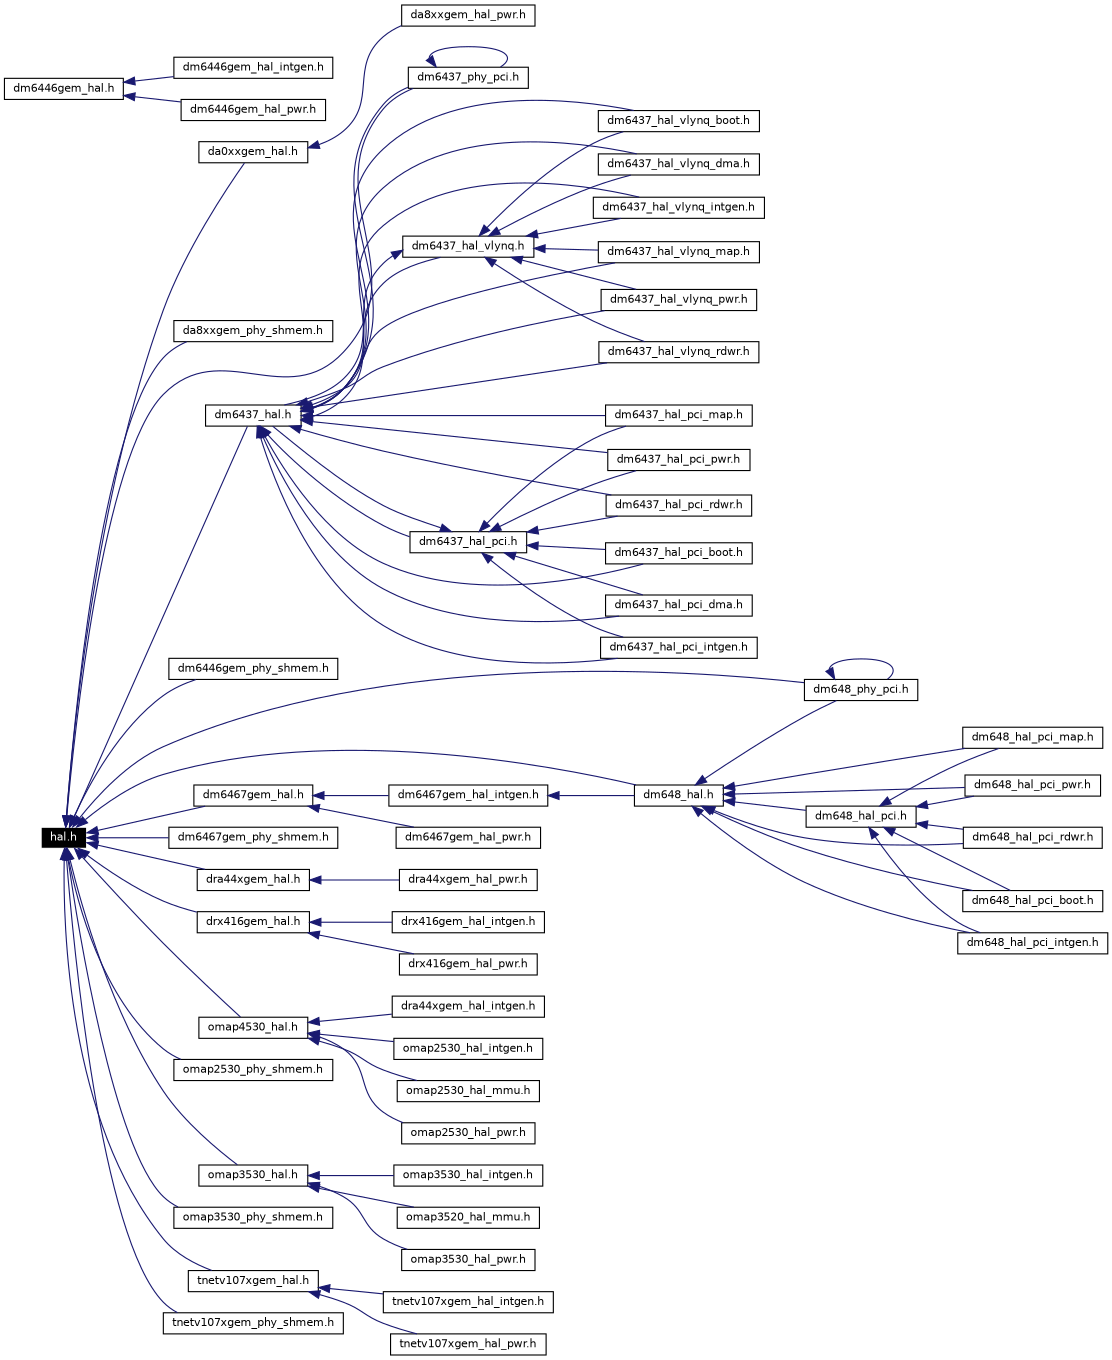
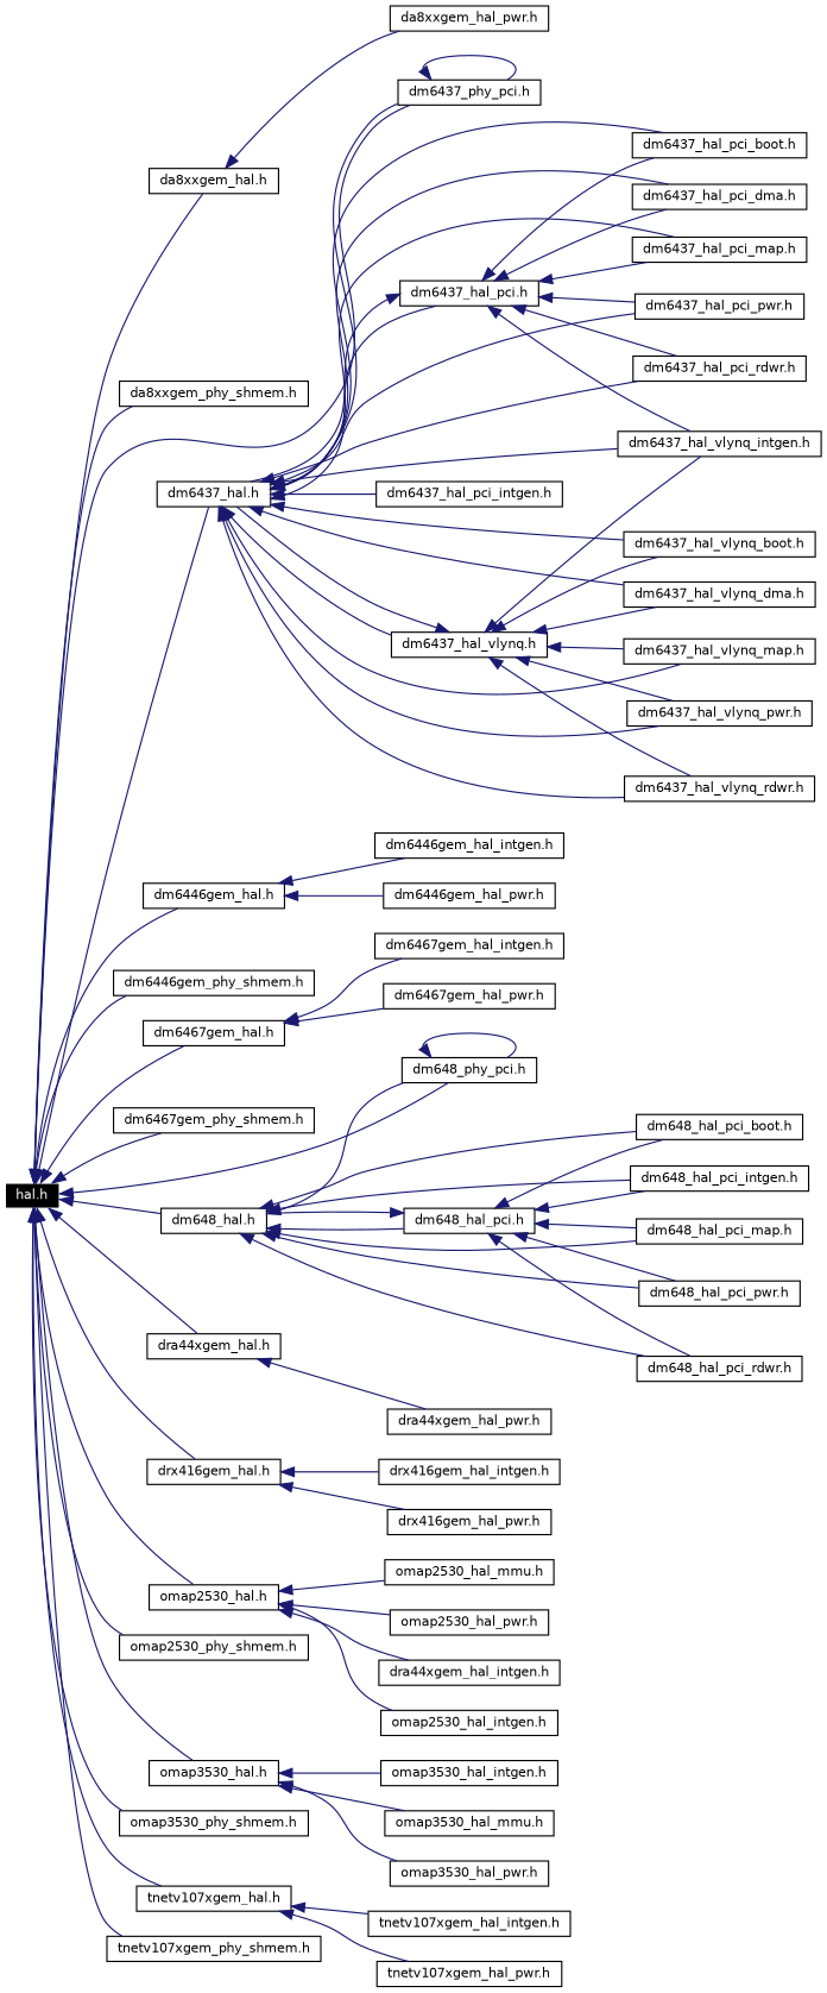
  digraph {
    rankdir=LR
    node [color=black fillcolor=white fontname=Helvetica fontsize=10 shape=record style=filled]
    edge [color=midnightblue dir=back fontname=Helvetica fontsize=10 labelfontname=Helvetica labelfontsize=10 style=solid]
    n1 [color=white fillcolor=black fontcolor=white height=0.2 label="hal.h" width=0.4]
-   n2 [height=0.2 label="da0xxgem_hal.h" width=0.4]
+   n2 [height=0.2 label="da8xxgem_hal.h" width=0.4]
    n3 [height=0.2 label="da8xxgem_phy_shmem.h" width=0.4]
    n4 [height=0.2 label="dm6437_hal.h" width=0.4]
    n5 [height=0.2 label="dm6437_phy_pci.h" width=0.4]
    n6 [height=0.2 label="dm6446gem_hal.h" width=0.4]
    n7 [height=0.2 label="dm6446gem_phy_shmem.h" width=0.4]
    n8 [height=0.2 label="dm6467gem_hal.h" width=0.4]
    n9 [height=0.2 label="dm6467gem_phy_shmem.h" width=0.4]
    n10 [height=0.2 label="dm648_hal.h" width=0.4]
    n11 [height=0.2 label="dm648_phy_pci.h" width=0.4]
    n12 [height=0.2 label="dra44xgem_hal.h" width=0.4]
    n13 [height=0.2 label="drx416gem_hal.h" width=0.4]
-   n14 [height=0.2 label="omap4530_hal.h" width=0.4]
+   n14 [height=0.2 label="omap2530_hal.h" width=0.4]
    n15 [height=0.2 label="omap2530_phy_shmem.h" width=0.4]
    n16 [height=0.2 label="omap3530_hal.h" width=0.4]
    n17 [height=0.2 label="omap3530_phy_shmem.h" width=0.4]
    n18 [height=0.2 label="tnetv107xgem_hal.h" width=0.4]
    n19 [height=0.2 label="tnetv107xgem_phy_shmem.h" width=0.4]
    n20 [height=0.2 label="da8xxgem_hal_pwr.h" width=0.4]
    n21 [height=0.2 label="dm6437_hal_pci.h" width=0.4]
    n22 [height=0.2 label="dm6437_hal_pci_boot.h" width=0.4]
    n23 [height=0.2 label="dm6437_hal_pci_dma.h" width=0.4]
    n24 [height=0.2 label="dm6437_hal_pci_intgen.h" width=0.4]
    n25 [height=0.2 label="dm6437_hal_pci_map.h" width=0.4]
    n26 [height=0.2 label="dm6437_hal_pci_pwr.h" width=0.4]
    n27 [height=0.2 label="dm6437_hal_pci_rdwr.h" width=0.4]
    n28 [height=0.2 label="dm6437_hal_vlynq.h" width=0.4]
    n29 [height=0.2 label="dm6437_hal_vlynq_boot.h" width=0.4]
    n30 [height=0.2 label="dm6437_hal_vlynq_dma.h" width=0.4]
    n31 [height=0.2 label="dm6437_hal_vlynq_intgen.h" width=0.4]
    n32 [height=0.2 label="dm6437_hal_vlynq_map.h" width=0.4]
    n33 [height=0.2 label="dm6437_hal_vlynq_pwr.h" width=0.4]
    n34 [height=0.2 label="dm6437_hal_vlynq_rdwr.h" width=0.4]
    n35 [height=0.2 label="dm6446gem_hal_intgen.h" width=0.4]
    n36 [height=0.2 label="dm6446gem_hal_pwr.h" width=0.4]
    n37 [height=0.2 label="dm6467gem_hal_intgen.h" width=0.4]
    n38 [height=0.2 label="dm6467gem_hal_pwr.h" width=0.4]
    n39 [height=0.2 label="dm648_hal_pci.h" width=0.4]
    n40 [height=0.2 label="dm648_hal_pci_boot.h" width=0.4]
    n41 [height=0.2 label="dm648_hal_pci_intgen.h" width=0.4]
    n42 [height=0.2 label="dm648_hal_pci_map.h" width=0.4]
    n43 [height=0.2 label="dm648_hal_pci_pwr.h" width=0.4]
    n44 [height=0.2 label="dm648_hal_pci_rdwr.h" width=0.4]
    n45 [height=0.2 label="dra44xgem_hal_pwr.h" width=0.4]
    n46 [height=0.2 label="drx416gem_hal_intgen.h" width=0.4]
    n47 [height=0.2 label="drx416gem_hal_pwr.h" width=0.4]
    n48 [height=0.2 label="dra44xgem_hal_intgen.h" width=0.4]
    n49 [height=0.2 label="omap2530_hal_intgen.h" width=0.4]
    n50 [height=0.2 label="omap2530_hal_mmu.h" width=0.4]
    n51 [height=0.2 label="omap2530_hal_pwr.h" width=0.4]
    n52 [height=0.2 label="omap3530_hal_intgen.h" width=0.4]
-   n53 [height=0.2 label="omap3520_hal_mmu.h" width=0.4]
+   n53 [height=0.2 label="omap3530_hal_mmu.h" width=0.4]
    n54 [height=0.2 label="omap3530_hal_pwr.h" width=0.4]
    n55 [height=0.2 label="tnetv107xgem_hal_intgen.h" width=0.4]
    n56 [height=0.2 label="tnetv107xgem_hal_pwr.h" width=0.4]
    n1 -> n2
    n1 -> n3
    n1 -> n4
    n1 -> n5
+   n1 -> n6
    n1 -> n7
    n1 -> n8
    n1 -> n9
    n1 -> n10
    n1 -> n11
    n1 -> n12
    n1 -> n13
    n1 -> n14
    n1 -> n15
    n1 -> n16
    n1 -> n17
    n1 -> n18
    n1 -> n19
    n2 -> n20
    n4 -> n5
    n4 -> n21
    n4 -> n22
    n4 -> n23
    n4 -> n24
    n4 -> n25
    n4 -> n26
    n4 -> n27
    n4 -> n28
    n4 -> n29
    n4 -> n30
    n4 -> n31
    n4 -> n32
    n4 -> n33
    n4 -> n34
    n5 -> n5
    n6 -> n35
    n6 -> n36
    n8 -> n37
    n8 -> n38
    n10 -> n11
    n10 -> n39
    n10 -> n40
    n10 -> n41
    n10 -> n42
    n10 -> n43
    n10 -> n44
    n11 -> n11
    n12 -> n45
    n13 -> n46
    n13 -> n47
    n14 -> n48
    n14 -> n49
    n14 -> n50
    n14 -> n51
    n16 -> n52
    n16 -> n53
    n16 -> n54
    n18 -> n55
    n18 -> n56
    n21 -> n4
    n21 -> n22
    n21 -> n23
-   n21 -> n24
+   n21 -> n31
    n21 -> n25
    n21 -> n26
    n21 -> n27
    n28 -> n4
    n28 -> n29
    n28 -> n30
    n28 -> n31
    n28 -> n32
    n28 -> n33
    n28 -> n34
-   n37 -> n10
+   n39 -> n10
    n39 -> n40
    n39 -> n41
    n39 -> n42
    n39 -> n43
    n39 -> n44
  }
